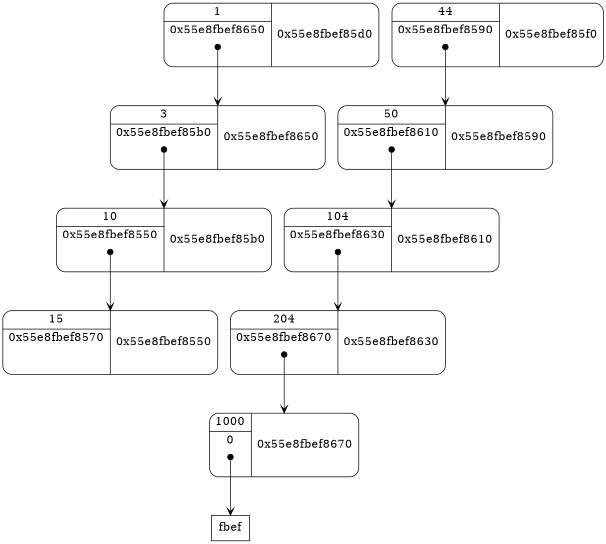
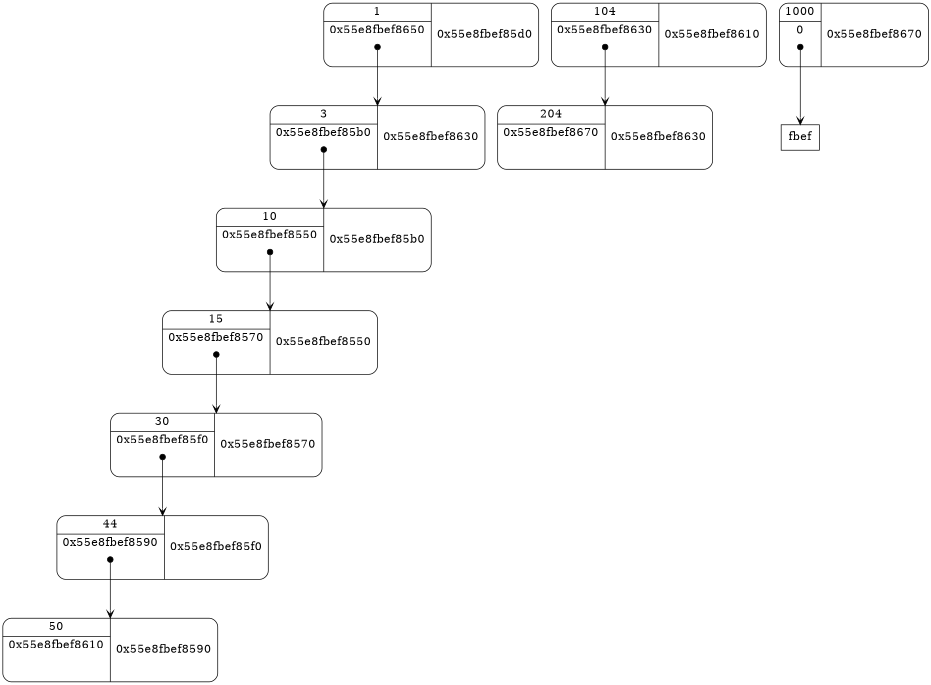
  digraph {
    rankdir=TB
    ranksep=.75
    node [fontsize=16 shape=Mrecord]
    edge [arrowhead=vee arrowtail=dot dir=both tailclip=false tailport="ref:c"]
    n1 [height=0.015 label="{ {<data> 1 } | <ref> 0x55e8fbef8650\n\n\n} | <actual> 0x55e8fbef85d0 " width=0.03]
-   n2 [height=0.015 label="{ {<data> 3 } | <ref> 0x55e8fbef85b0\n\n\n} | <actual> 0x55e8fbef8650 " width=0.03]
+   n2 [height=0.015 label="{ {<data> 3 } | <ref> 0x55e8fbef85b0\n\n\n} | <actual> 0x55e8fbef8630 " width=0.03]
    n3 [height=0.015 label="{ {<data> 10 } | <ref> 0x55e8fbef8550\n\n\n} | <actual> 0x55e8fbef85b0 " width=0.03]
    n4 [height=0.015 label="{ {<data> 15 } | <ref> 0x55e8fbef8570\n\n\n} | <actual> 0x55e8fbef8550 " width=0.03]
+   n5 [height=0.015 label="{ {<data> 30 } | <ref> 0x55e8fbef85f0\n\n\n} | <actual> 0x55e8fbef8570 " width=0.03]
    n6 [height=0.015 label="{ {<data> 44 } | <ref> 0x55e8fbef8590\n\n\n} | <actual> 0x55e8fbef85f0 " width=0.03]
    n7 [height=0.015 label="{ {<data> 50 } | <ref> 0x55e8fbef8610\n\n\n} | <actual> 0x55e8fbef8590 " width=0.03]
    n8 [height=0.015 label="{ {<data> 104 } | <ref> 0x55e8fbef8630\n\n\n} | <actual> 0x55e8fbef8610 " width=0.03]
    n9 [height=0.015 label="{ {<data> 204 } | <ref> 0x55e8fbef8670\n\n\n} | <actual> 0x55e8fbef8630 " width=0.03]
    n10 [height=0.015 label="{ {<data> 1000 } | <ref> 0\n\n\n} | <actual> 0x55e8fbef8670 " width=0.03]
    n11 [label=fbef shape=box]
    n1 -> n2
    n2 -> n3
    n3 -> n4
+   n4 -> n5
+   n5 -> n6
    n6 -> n7
-   n7 -> n8
    n8 -> n9
-   n9 -> n10
    n10 -> n11
  }
